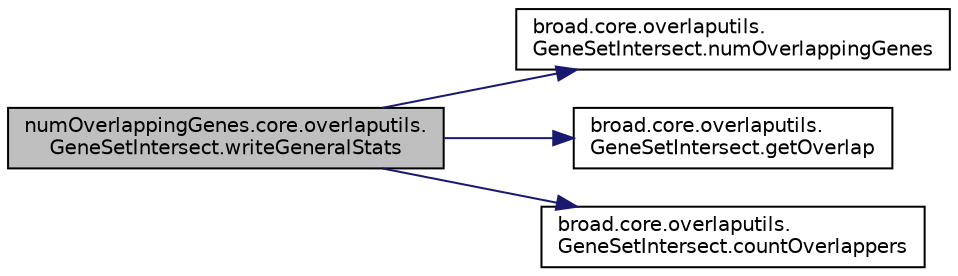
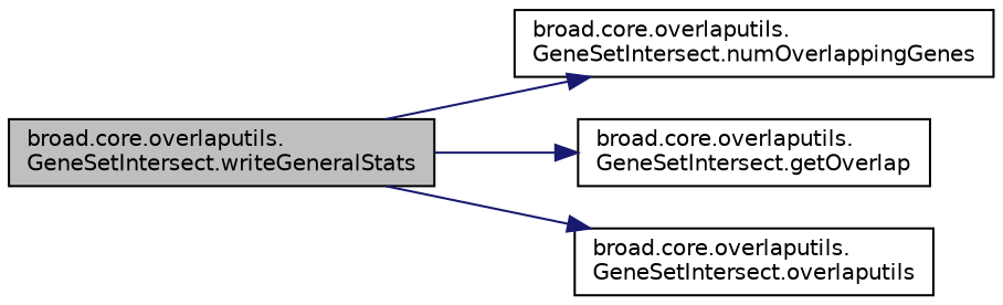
  digraph {
    rankdir=LR
    node [color=black fillcolor=white fontname=Helvetica fontsize=10 shape=record style=filled]
    edge [color=midnightblue fontname=Helvetica fontsize=10 labelfontname=Helvetica labelfontsize=10 style=solid]
-   n1 [fillcolor=grey75 fontcolor=black height=0.2 label="numOverlappingGenes.core.overlaputils.\lGeneSetIntersect.writeGeneralStats" width=0.4]
+   n1 [fillcolor=grey75 fontcolor=black height=0.2 label="broad.core.overlaputils.\lGeneSetIntersect.writeGeneralStats" width=0.4]
    n2 [height=0.2 label="broad.core.overlaputils.\lGeneSetIntersect.numOverlappingGenes" width=0.4]
    n3 [height=0.2 label="broad.core.overlaputils.\lGeneSetIntersect.getOverlap" width=0.4]
-   n4 [height=0.2 label="broad.core.overlaputils.\lGeneSetIntersect.countOverlappers" width=0.4]
+   n4 [height=0.2 label="broad.core.overlaputils.\lGeneSetIntersect.overlaputils" width=0.4]
    n1 -> n2
    n1 -> n3
    n1 -> n4
  }
